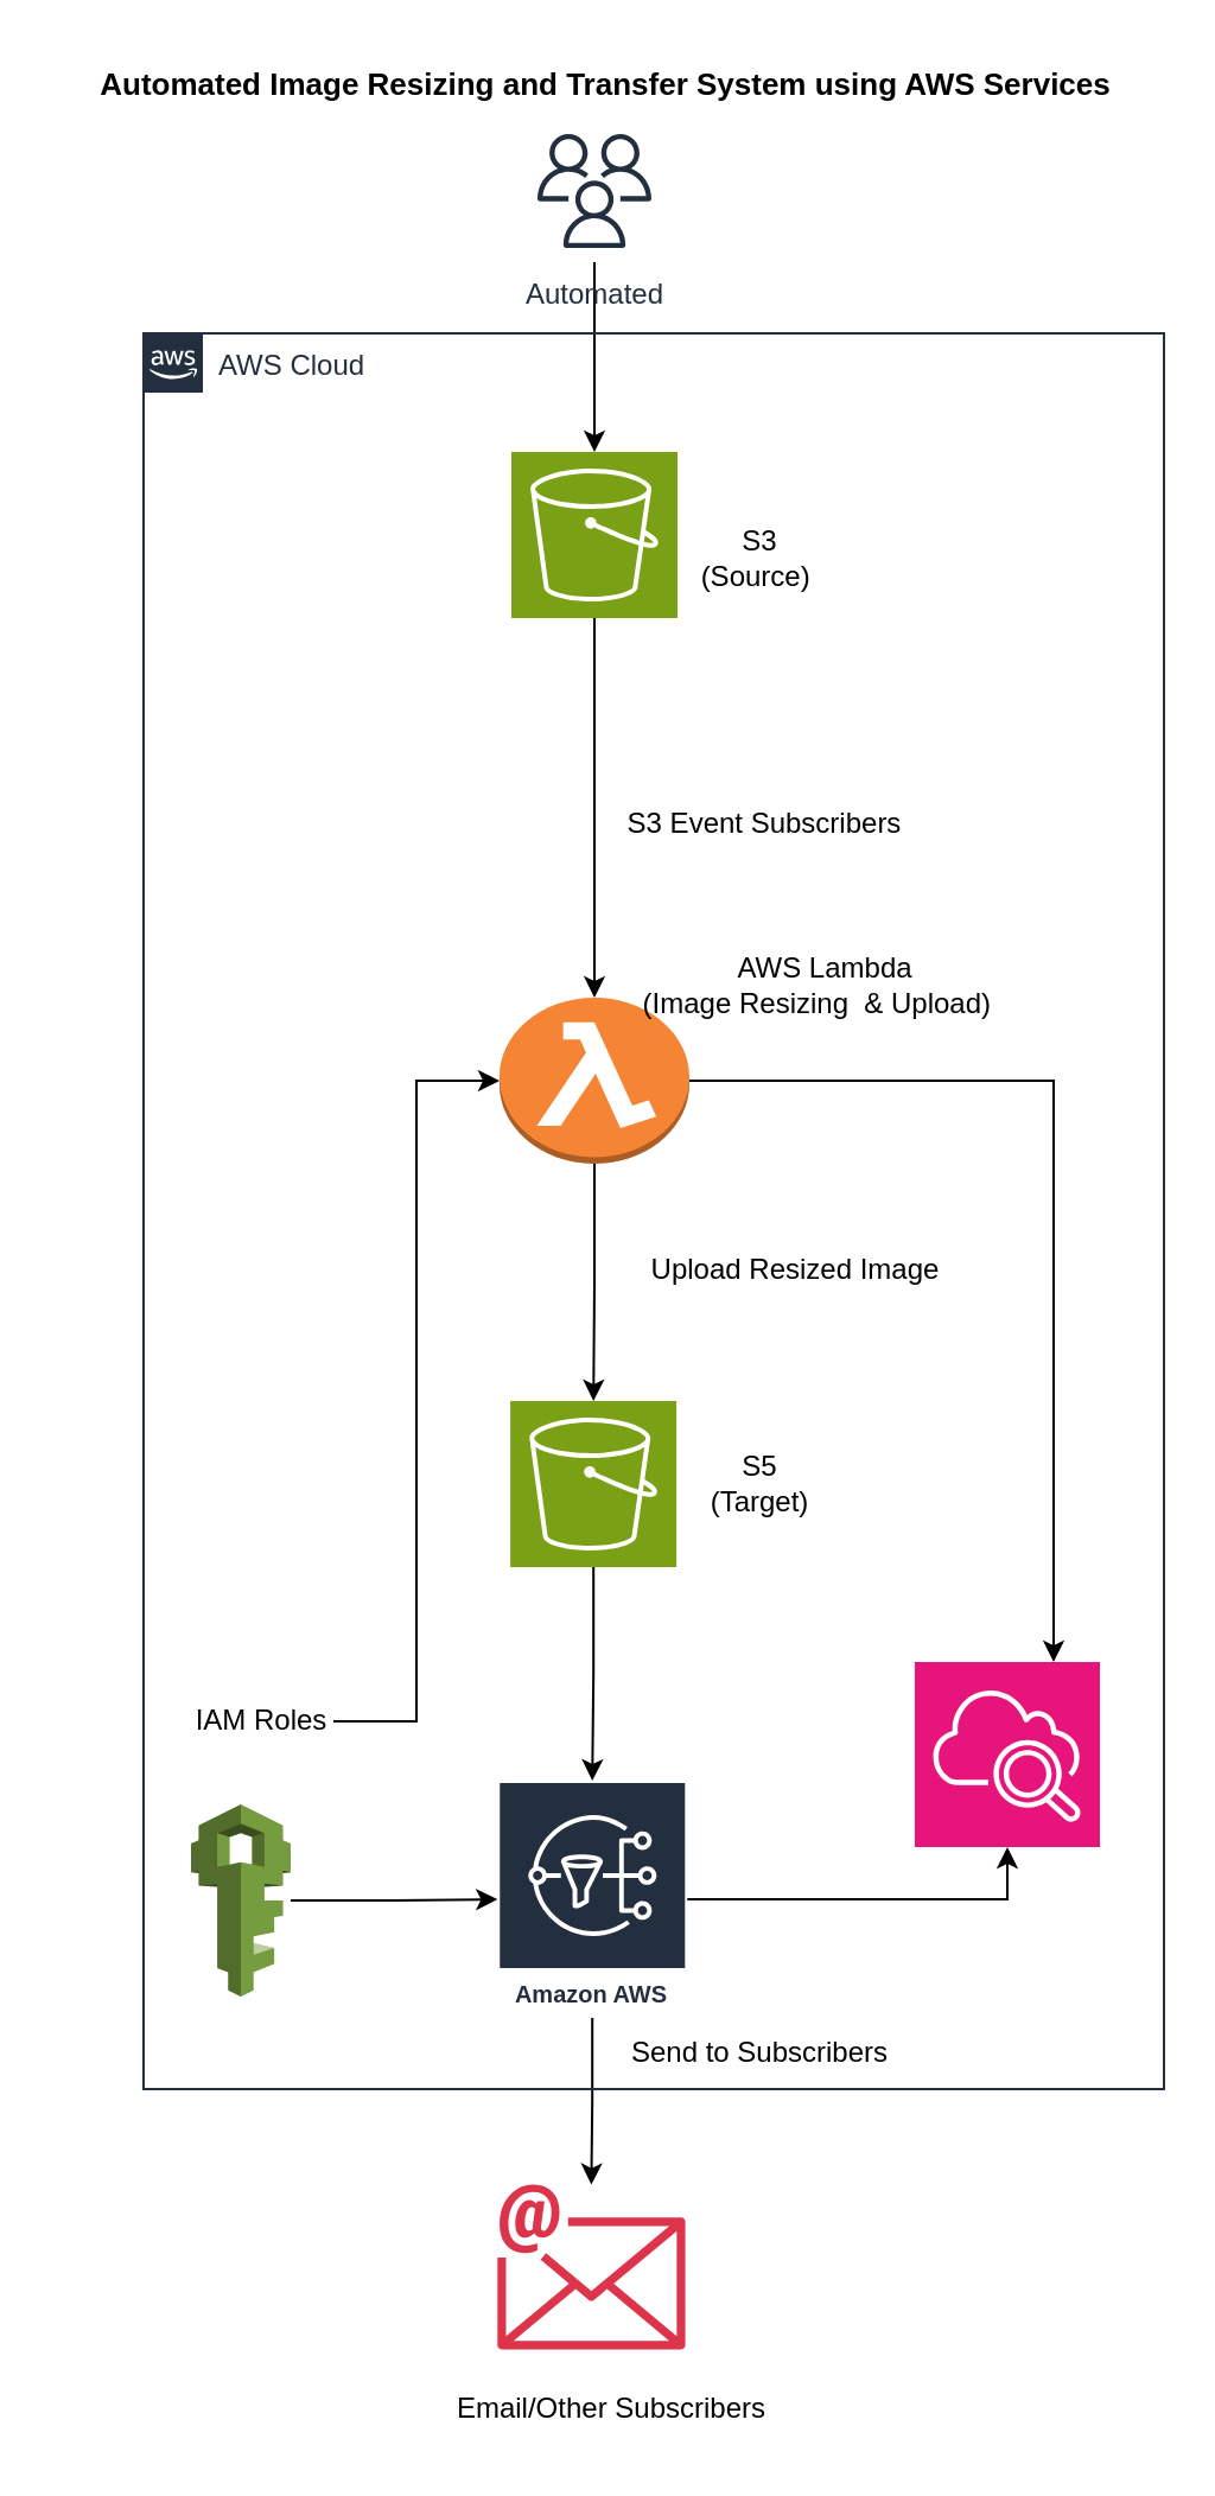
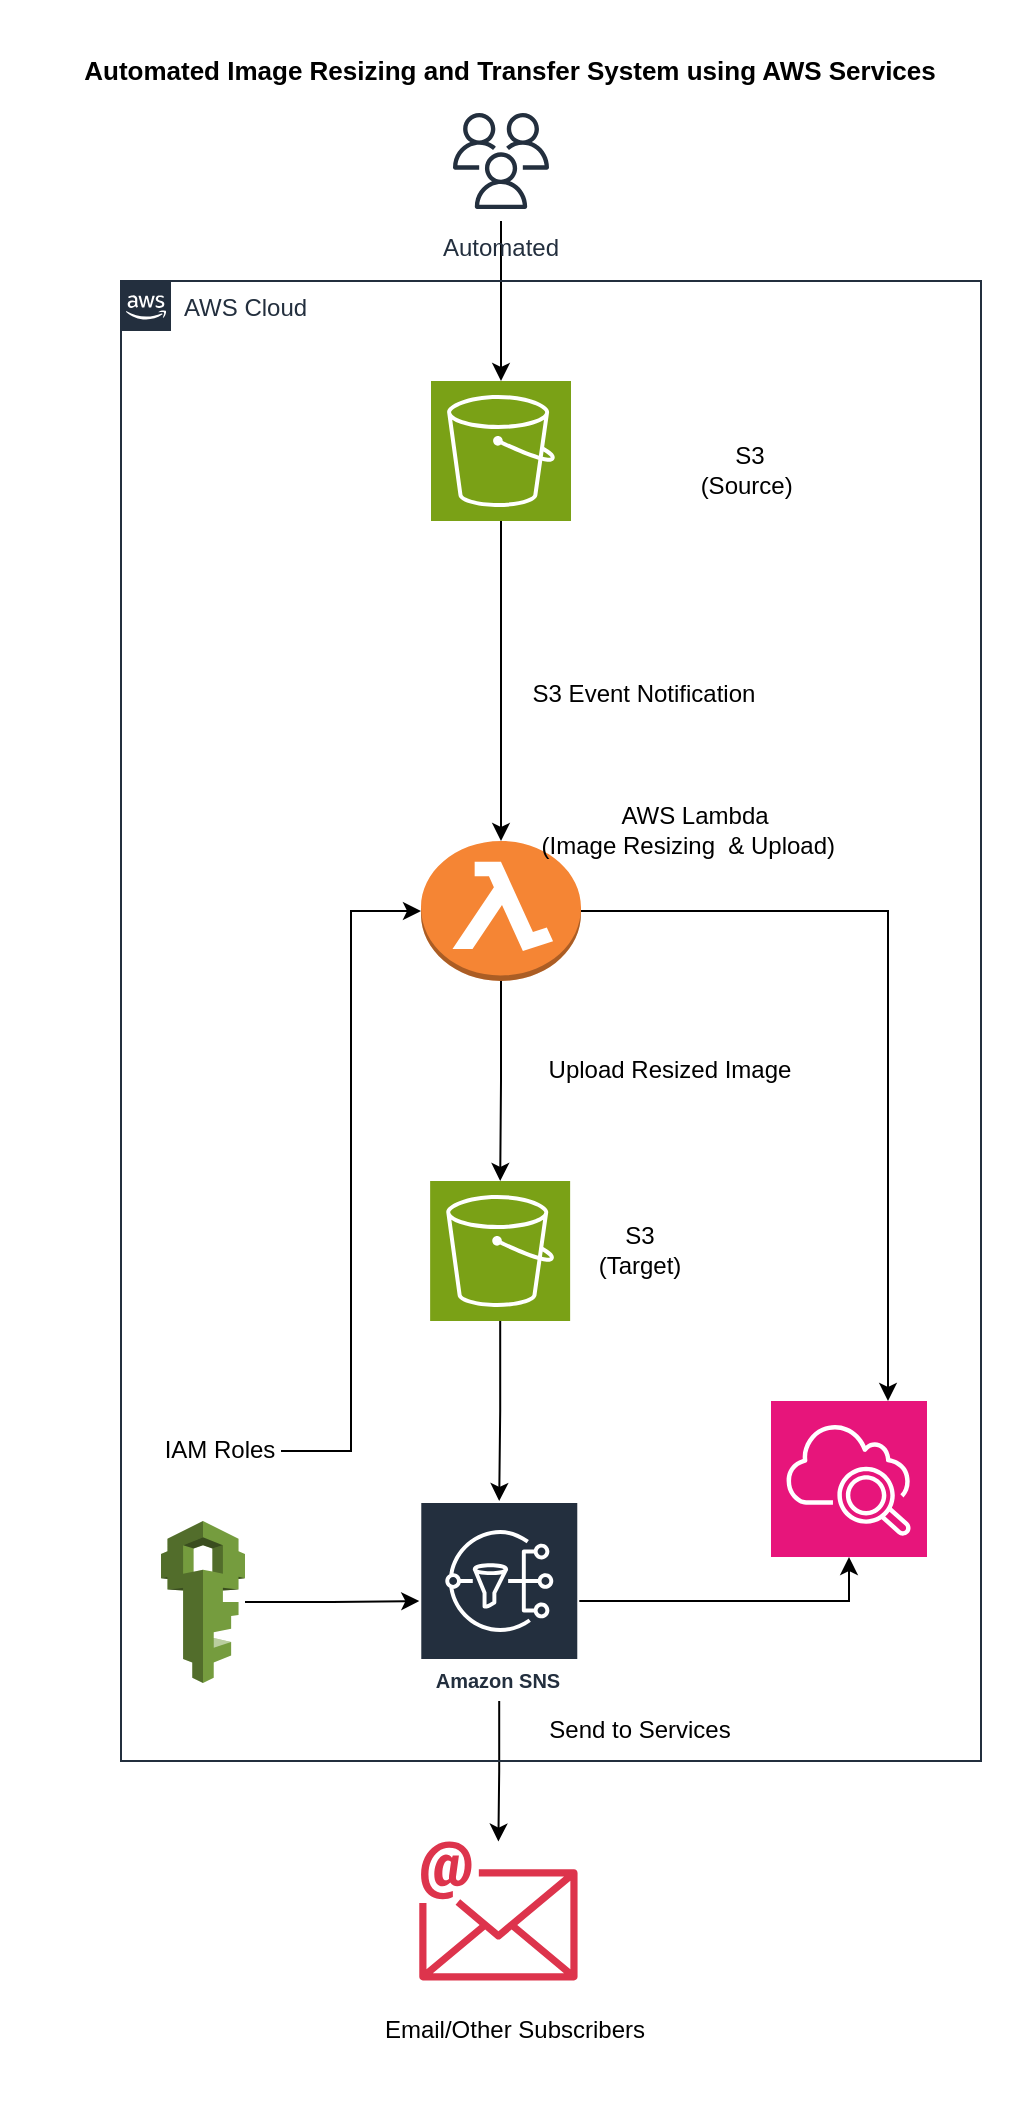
  <mxCell id="0" />
  <mxCell id="1" parent="0" />
  <mxCell id="2" value="" style="edgeStyle=orthogonalEdgeStyle;rounded=0;orthogonalLoop=1;jettySize=auto;html=1;" parent="1" source="3" target="5" edge="1"><mxGeometry relative="1" as="geometry" /></mxCell>
  <mxCell id="3" value="Automated" style="sketch=0;outlineConnect=0;fontColor=#232F3E;gradientColor=none;strokeColor=#232F3E;fillColor=#ffffff;dashed=0;verticalLabelPosition=bottom;verticalAlign=top;align=center;html=1;fontSize=12;fontStyle=0;aspect=fixed;shape=mxgraph.aws4.resourceIcon;resIcon=mxgraph.aws4.users;" parent="1" vertex="1"><mxGeometry x="220" y="50" width="60" height="60" as="geometry" /></mxCell>
  <mxCell id="4" value="" style="edgeStyle=orthogonalEdgeStyle;rounded=0;orthogonalLoop=1;jettySize=auto;html=1;" parent="1" source="5" target="7" edge="1"><mxGeometry relative="1" as="geometry" /></mxCell>
  <mxCell id="5" value="" style="sketch=0;points=[[0,0,0],[0.25,0,0],[0.5,0,0],[0.75,0,0],[1,0,0],[0,1,0],[0.25,1,0],[0.5,1,0],[0.75,1,0],[1,1,0],[0,0.25,0],[0,0.5,0],[0,0.75,0],[1,0.25,0],[1,0.5,0],[1,0.75,0]];outlineConnect=0;fontColor=#232F3E;fillColor=#7AA116;strokeColor=#ffffff;dashed=0;verticalLabelPosition=bottom;verticalAlign=top;align=center;html=1;fontSize=12;fontStyle=0;aspect=fixed;shape=mxgraph.aws4.resourceIcon;resIcon=mxgraph.aws4.s3;" parent="1" vertex="1"><mxGeometry x="215" y="190" width="70" height="70" as="geometry" /></mxCell>
  <mxCell id="6" value="" style="edgeStyle=orthogonalEdgeStyle;rounded=0;orthogonalLoop=1;jettySize=auto;html=1;" parent="1" source="7" target="9" edge="1"><mxGeometry relative="1" as="geometry" /></mxCell>
  <mxCell id="7" value="" style="outlineConnect=0;dashed=0;verticalLabelPosition=bottom;verticalAlign=top;align=center;html=1;shape=mxgraph.aws3.lambda_function;fillColor=#F58534;gradientColor=none;" parent="1" vertex="1"><mxGeometry x="210" y="420" width="80" height="70" as="geometry" /></mxCell>
  <mxCell id="8" value="" style="edgeStyle=orthogonalEdgeStyle;rounded=0;orthogonalLoop=1;jettySize=auto;html=1;" parent="1" source="9" target="11" edge="1"><mxGeometry relative="1" as="geometry" /></mxCell>
  <mxCell id="9" value="" style="sketch=0;points=[[0,0,0],[0.25,0,0],[0.5,0,0],[0.75,0,0],[1,0,0],[0,1,0],[0.25,1,0],[0.5,1,0],[0.75,1,0],[1,1,0],[0,0.25,0],[0,0.5,0],[0,0.75,0],[1,0.25,0],[1,0.5,0],[1,0.75,0]];outlineConnect=0;fontColor=#232F3E;fillColor=#7AA116;strokeColor=#ffffff;dashed=0;verticalLabelPosition=bottom;verticalAlign=top;align=center;html=1;fontSize=12;fontStyle=0;aspect=fixed;shape=mxgraph.aws4.resourceIcon;resIcon=mxgraph.aws4.s3;" parent="1" vertex="1"><mxGeometry x="214.57" y="590" width="70" height="70" as="geometry" /></mxCell>
  <mxCell id="10" value="" style="edgeStyle=orthogonalEdgeStyle;rounded=0;orthogonalLoop=1;jettySize=auto;html=1;" parent="1" source="11" target="12" edge="1"><mxGeometry relative="1" as="geometry" /></mxCell>
- <mxCell id="11" value="Amazon AWS" style="sketch=0;outlineConnect=0;fontColor=#232F3E;gradientColor=none;strokeColor=#ffffff;fillColor=#232F3E;dashed=0;verticalLabelPosition=middle;verticalAlign=bottom;align=center;html=1;whiteSpace=wrap;fontSize=10;fontStyle=1;spacing=3;shape=mxgraph.aws4.productIcon;prIcon=mxgraph.aws4.sns;" parent="1" vertex="1"><mxGeometry x="209.14" y="750" width="80" height="100" as="geometry" /></mxCell>
+ <mxCell id="11" value="Amazon SNS" style="sketch=0;outlineConnect=0;fontColor=#232F3E;gradientColor=none;strokeColor=#ffffff;fillColor=#232F3E;dashed=0;verticalLabelPosition=middle;verticalAlign=bottom;align=center;html=1;whiteSpace=wrap;fontSize=10;fontStyle=1;spacing=3;shape=mxgraph.aws4.productIcon;prIcon=mxgraph.aws4.sns;" parent="1" vertex="1"><mxGeometry x="209.14" y="750" width="80" height="100" as="geometry" /></mxCell>
  <mxCell id="12" value="" style="sketch=0;outlineConnect=0;fontColor=#232F3E;gradientColor=none;fillColor=#DD344C;strokeColor=none;dashed=0;verticalLabelPosition=bottom;verticalAlign=top;align=center;html=1;fontSize=12;fontStyle=0;aspect=fixed;shape=mxgraph.aws4.email;" parent="1" vertex="1"><mxGeometry x="209.14" y="920" width="79.14" height="70" as="geometry" /></mxCell>
- <mxCell id="13" value="S3 (Source)&amp;nbsp;" style="text;html=1;align=center;verticalAlign=middle;whiteSpace=wrap;rounded=0;" parent="1" vertex="1"><mxGeometry x="290" y="220" width="60" height="30" as="geometry" /></mxCell>
+ <mxCell id="13" value="S3 (Source)&amp;nbsp;" style="text;html=1;align=center;verticalAlign=middle;whiteSpace=wrap;rounded=0;" parent="1" vertex="1"><mxGeometry x="345" y="220" width="60" height="30" as="geometry" /></mxCell>
  <mxCell id="14" value="Upload Resized Image" style="text;html=1;align=center;verticalAlign=middle;whiteSpace=wrap;rounded=0;" parent="1" vertex="1"><mxGeometry x="265" y="520" width="140" height="30" as="geometry" /></mxCell>
- <mxCell id="15" value="Send to Subscribers" style="text;html=1;align=center;verticalAlign=middle;whiteSpace=wrap;rounded=0;" parent="1" vertex="1"><mxGeometry x="255" y="850" width="130" height="30" as="geometry" /></mxCell>
+ <mxCell id="15" value="Send to Services" style="text;html=1;align=center;verticalAlign=middle;whiteSpace=wrap;rounded=0;" parent="1" vertex="1"><mxGeometry x="255" y="850" width="130" height="30" as="geometry" /></mxCell>
  <mxCell id="16" value="Email/Other&amp;nbsp;Subscribers" style="text;html=1;align=center;verticalAlign=middle;whiteSpace=wrap;rounded=0;" parent="1" vertex="1"><mxGeometry x="189.57" y="1000" width="135" height="30" as="geometry" /></mxCell>
- <mxCell id="17" value="S5 (Target)" style="text;html=1;align=center;verticalAlign=middle;whiteSpace=wrap;rounded=0;" parent="1" vertex="1"><mxGeometry x="290" y="610" width="60" height="30" as="geometry" /></mxCell>
+ <mxCell id="17" value="S3 (Target)" style="text;html=1;align=center;verticalAlign=middle;whiteSpace=wrap;rounded=0;" parent="1" vertex="1"><mxGeometry x="290" y="610" width="60" height="30" as="geometry" /></mxCell>
  <mxCell id="18" value="AWS Cloud" style="points=[[0,0],[0.25,0],[0.5,0],[0.75,0],[1,0],[1,0.25],[1,0.5],[1,0.75],[1,1],[0.75,1],[0.5,1],[0.25,1],[0,1],[0,0.75],[0,0.5],[0,0.25]];outlineConnect=0;gradientColor=none;html=1;whiteSpace=wrap;fontSize=12;fontStyle=0;container=1;pointerEvents=0;collapsible=0;recursiveResize=0;shape=mxgraph.aws4.group;grIcon=mxgraph.aws4.group_aws_cloud_alt;strokeColor=#232F3E;fillColor=none;verticalAlign=top;align=left;spacingLeft=30;fontColor=#232F3E;dashed=0;" parent="1" vertex="1"><mxGeometry x="60" y="140" width="430" height="740" as="geometry" /></mxCell>
- <mxCell id="19" value="S3 Event Subscribers" style="text;html=1;align=center;verticalAlign=middle;whiteSpace=wrap;rounded=0;" parent="18" vertex="1"><mxGeometry x="187" y="192" width="150" height="30" as="geometry" /></mxCell>
+ <mxCell id="19" value="S3 Event Notification" style="text;html=1;align=center;verticalAlign=middle;whiteSpace=wrap;rounded=0;" parent="18" vertex="1"><mxGeometry x="187" y="192" width="150" height="30" as="geometry" /></mxCell>
  <mxCell id="20" value="" style="outlineConnect=0;dashed=0;verticalLabelPosition=bottom;verticalAlign=top;align=center;html=1;shape=mxgraph.aws3.iam;fillColor=#759C3E;gradientColor=none;" parent="18" vertex="1"><mxGeometry x="20" y="620" width="42" height="81" as="geometry" /></mxCell>
  <mxCell id="21" value="IAM Roles" style="text;html=1;align=center;verticalAlign=middle;whiteSpace=wrap;rounded=0;" parent="18" vertex="1"><mxGeometry x="20" y="570" width="60" height="30" as="geometry" /></mxCell>
  <mxCell id="22" value="" style="sketch=0;points=[[0,0,0],[0.25,0,0],[0.5,0,0],[0.75,0,0],[1,0,0],[0,1,0],[0.25,1,0],[0.5,1,0],[0.75,1,0],[1,1,0],[0,0.25,0],[0,0.5,0],[0,0.75,0],[1,0.25,0],[1,0.5,0],[1,0.75,0]];points=[[0,0,0],[0.25,0,0],[0.5,0,0],[0.75,0,0],[1,0,0],[0,1,0],[0.25,1,0],[0.5,1,0],[0.75,1,0],[1,1,0],[0,0.25,0],[0,0.5,0],[0,0.75,0],[1,0.25,0],[1,0.5,0],[1,0.75,0]];outlineConnect=0;fontColor=#232F3E;fillColor=#E7157B;strokeColor=#ffffff;dashed=0;verticalLabelPosition=bottom;verticalAlign=top;align=center;html=1;fontSize=12;fontStyle=0;aspect=fixed;shape=mxgraph.aws4.resourceIcon;resIcon=mxgraph.aws4.cloudwatch_2;" vertex="1" parent="18"><mxGeometry x="325" y="560" width="78" height="78" as="geometry" /></mxCell>
  <mxCell id="23" value="AWS Lambda&lt;br&gt;(Image Resizing&amp;nbsp; &amp;amp;&amp;nbsp;Upload) &amp;nbsp;" style="text;html=1;align=center;verticalAlign=middle;whiteSpace=wrap;rounded=0;" parent="18" vertex="1"><mxGeometry x="205" y="260" width="165" height="30" as="geometry" /></mxCell>
  <mxCell id="24" value="&lt;b&gt;&lt;font style=&quot;font-size: 13px;&quot;&gt;Automated Image Resizing and Transfer System using AWS Services&lt;/font&gt;&lt;/b&gt;" style="text;html=1;align=center;verticalAlign=middle;whiteSpace=wrap;rounded=0;" parent="1" vertex="1"><mxGeometry x="20" y="20" width="470" height="30" as="geometry" /></mxCell>
  <mxCell id="25" value="" style="edgeStyle=orthogonalEdgeStyle;rounded=0;orthogonalLoop=1;jettySize=auto;html=1;" parent="1" source="20" target="11" edge="1"><mxGeometry relative="1" as="geometry" /></mxCell>
  <mxCell id="26" style="edgeStyle=orthogonalEdgeStyle;rounded=0;orthogonalLoop=1;jettySize=auto;html=1;entryX=0.5;entryY=1;entryDx=0;entryDy=0;entryPerimeter=0;" edge="1" parent="1" source="11" target="22"><mxGeometry relative="1" as="geometry" /></mxCell>
  <mxCell id="27" style="edgeStyle=orthogonalEdgeStyle;rounded=0;orthogonalLoop=1;jettySize=auto;html=1;entryX=0.75;entryY=0;entryDx=0;entryDy=0;entryPerimeter=0;" edge="1" parent="1" source="7" target="22"><mxGeometry relative="1" as="geometry" /></mxCell>
  <mxCell id="28" style="edgeStyle=orthogonalEdgeStyle;rounded=0;orthogonalLoop=1;jettySize=auto;html=1;entryX=0;entryY=0.5;entryDx=0;entryDy=0;entryPerimeter=0;" edge="1" parent="1" source="21" target="7"><mxGeometry relative="1" as="geometry" /></mxCell>
